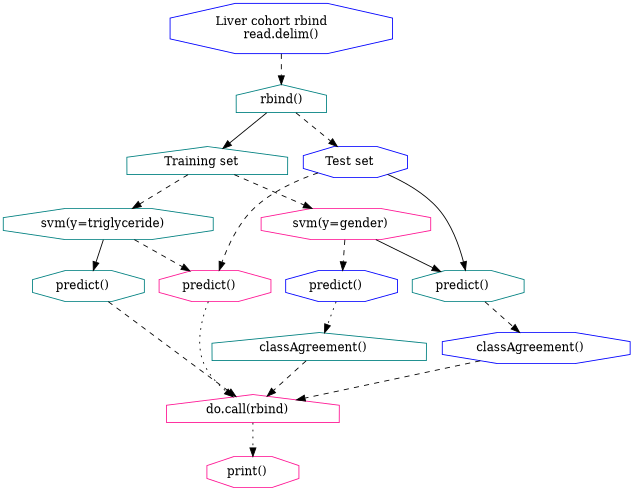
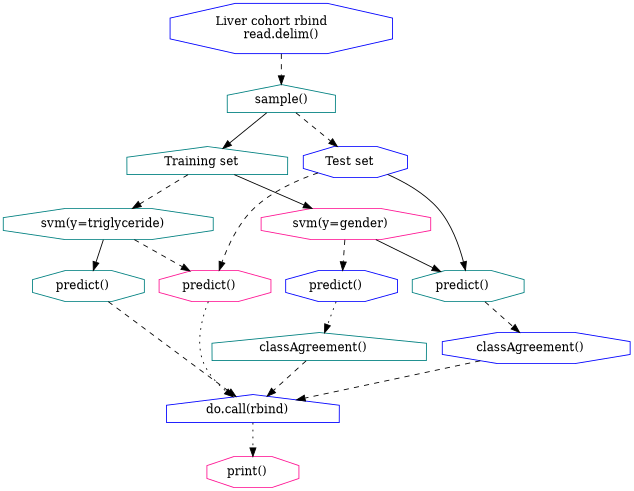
  digraph {
    node [color=teal shape=octagon]
    edge [style=dashed]
    n1 [label="Training set   " shape=house]
    n2 [color=blue label="Test set   "]
    n3 [color=deeppink label="svm(y=gender)   "]
    n4 [label="svm(y=triglyceride)   "]
    n5 [color=blue label="predict()   "]
    n6 [label="predict()   "]
    n7 [label="predict()   "]
    n8 [color=deeppink label="predict()   "]
    n9 [label="classAgreement()   " shape=house]
    n10 [color=blue label="classAgreement()   "]
-   n11 [color=deeppink label="do.call(rbind)   " shape=house]
+   n11 [color=blue label="do.call(rbind)   " shape=house]
    n12 [color=deeppink label="print()   "]
    n13 [color=blue label="Liver cohort rbind     \nread.delim()"]
-   n14 [label="rbind()" shape=house]
+   n14 [label="sample()" shape=house]
    subgraph sub_1 {
      rank=same
      n1
      n2
    }
    subgraph sub_2 {
      rank=same
      n3
      n4
    }
    subgraph sub_3 {
      rank=same
      n5
      n6
      n7
      n8
    }
-   n1 -> n3
+   n1 -> n3 [style=solid]
    n1 -> n4
    n2 -> n6 [style=solid]
    n2 -> n8
    n3 -> n5
    n3 -> n6 [style=solid]
    n4 -> n7 [style=solid]
    n4 -> n8
    n5 -> n9 [style=dotted]
    n6 -> n10
    n7 -> n11
    n8 -> n11 [style=dotted]
    n9 -> n11
    n10 -> n11
    n11 -> n12 [style=dotted]
    n13 -> n14
    n14 -> n1 [style=solid]
    n14 -> n2
  }
